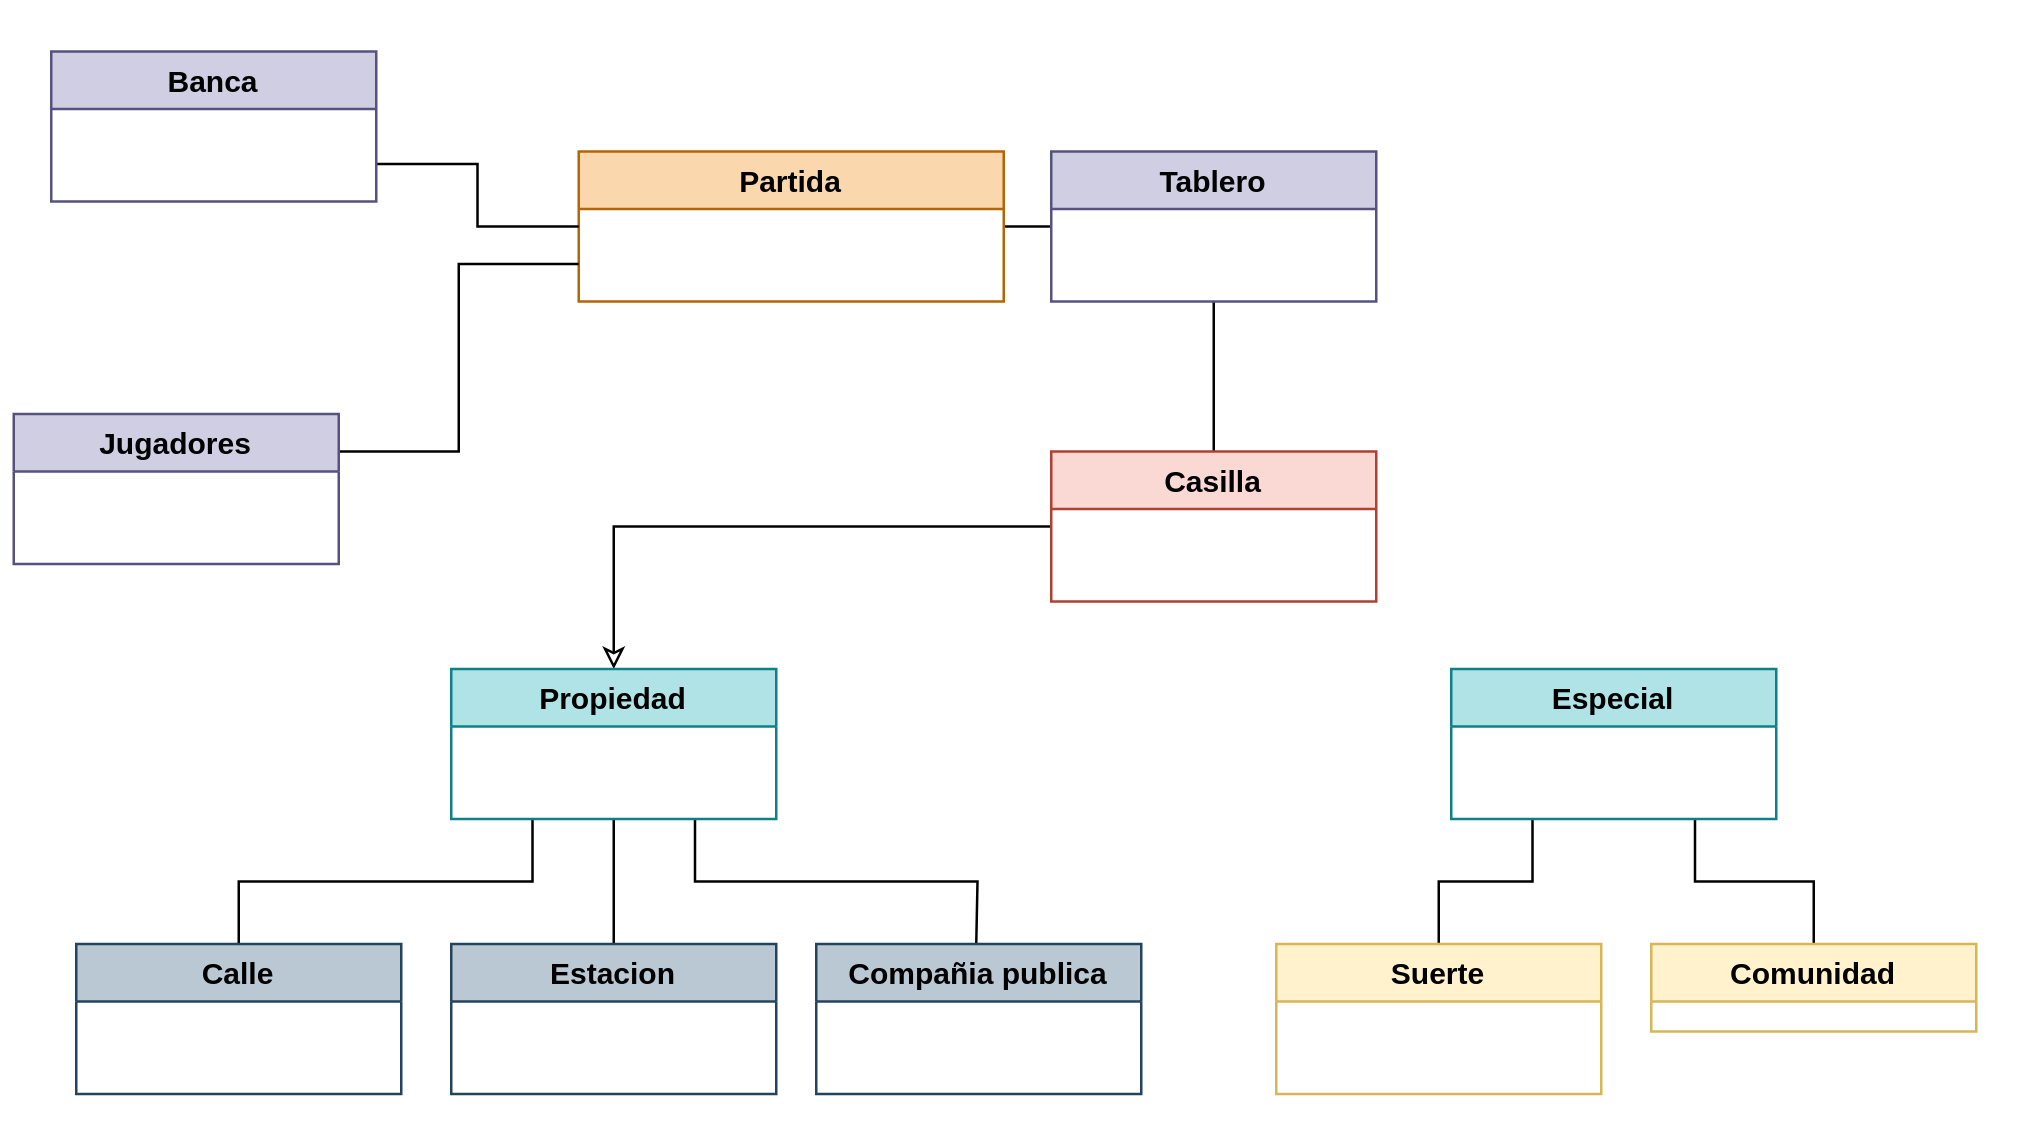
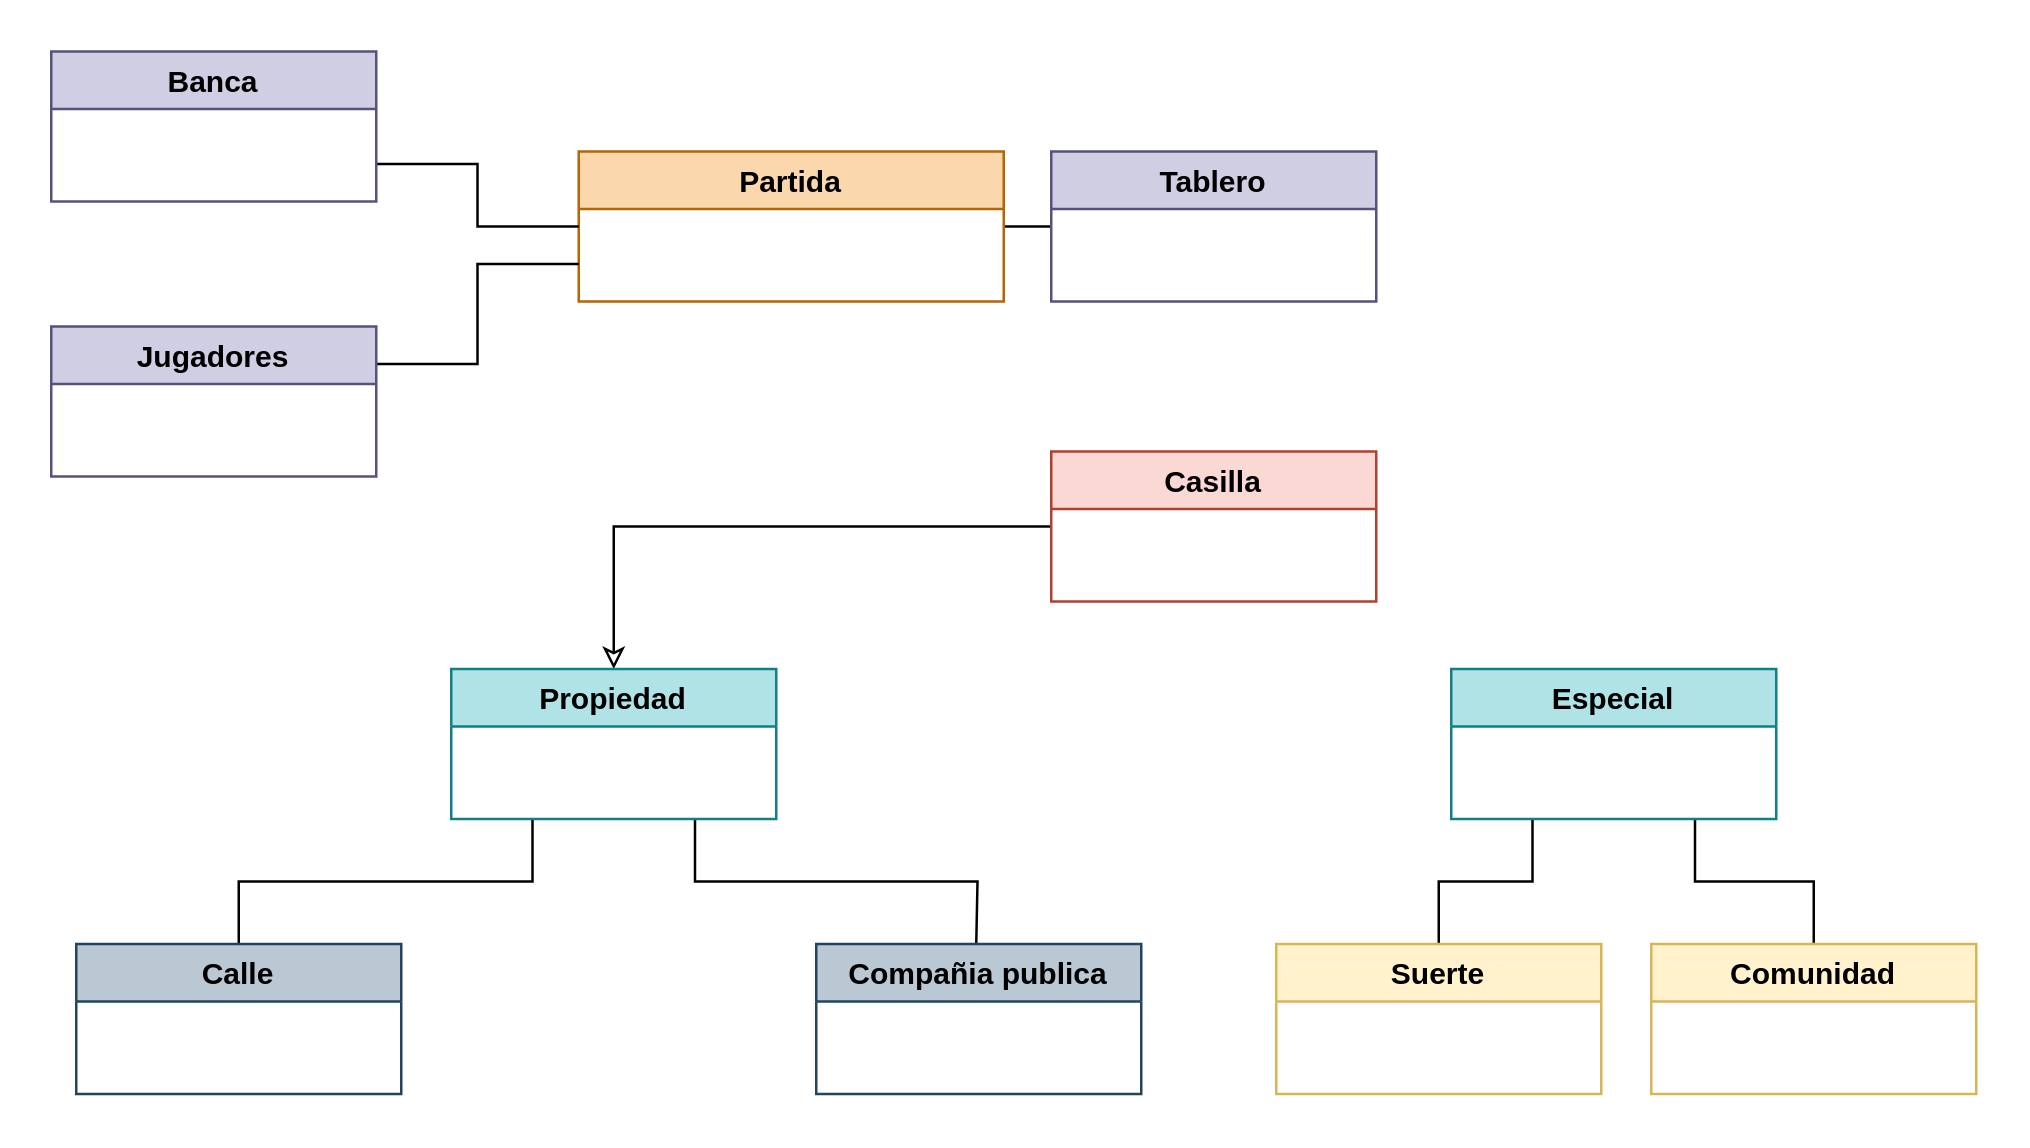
  <mxCell id="0" />
  <mxCell id="1" parent="0" />
  <mxCell id="2" style="edgeStyle=orthogonalEdgeStyle;rounded=0;orthogonalLoop=1;jettySize=auto;html=1;exitX=1;exitY=0.5;exitDx=0;exitDy=0;entryX=0;entryY=0.5;entryDx=0;entryDy=0;endArrow=none;endFill=0;" edge="1" parent="1" source="3" target="5"><mxGeometry relative="1" as="geometry" /></mxCell>
  <mxCell id="3" value="Partida" style="swimlane;fillStyle=auto;fillColor=#fad7ac;strokeColor=#b46504;" vertex="1" parent="1"><mxGeometry x="231" y="60" width="170" height="60" as="geometry" /></mxCell>
- <mxCell id="4" style="edgeStyle=orthogonalEdgeStyle;rounded=0;orthogonalLoop=1;jettySize=auto;html=1;exitX=0.5;exitY=1;exitDx=0;exitDy=0;entryX=0.5;entryY=0;entryDx=0;entryDy=0;endArrow=none;endFill=0;" edge="1" parent="1" source="5" target="7"><mxGeometry relative="1" as="geometry" /></mxCell>
  <mxCell id="5" value="Tablero" style="swimlane;fillColor=#d0cee2;strokeColor=#56517e;" vertex="1" parent="1"><mxGeometry x="420" y="60" width="130" height="60" as="geometry" /></mxCell>
  <mxCell id="6" style="edgeStyle=orthogonalEdgeStyle;rounded=0;orthogonalLoop=1;jettySize=auto;html=1;exitX=0;exitY=0.5;exitDx=0;exitDy=0;entryX=0.5;entryY=0;entryDx=0;entryDy=0;endArrow=classic;endFill=0;" edge="1" parent="1" source="7" target="14"><mxGeometry relative="1" as="geometry" /></mxCell>
  <mxCell id="7" value="Casilla" style="swimlane;fillColor=#fad9d5;strokeColor=#ae4132;" vertex="1" parent="1"><mxGeometry x="420" y="180" width="130" height="60" as="geometry" /></mxCell>
  <mxCell id="8" style="edgeStyle=orthogonalEdgeStyle;rounded=0;orthogonalLoop=1;jettySize=auto;html=1;exitX=0.25;exitY=1;exitDx=0;exitDy=0;entryX=0.5;entryY=0;entryDx=0;entryDy=0;endArrow=none;endFill=0;" edge="1" parent="1" source="10" target="22"><mxGeometry relative="1" as="geometry" /></mxCell>
  <mxCell id="9" style="edgeStyle=orthogonalEdgeStyle;rounded=0;orthogonalLoop=1;jettySize=auto;html=1;exitX=0.75;exitY=1;exitDx=0;exitDy=0;entryX=0.5;entryY=0;entryDx=0;entryDy=0;endArrow=none;endFill=0;" edge="1" parent="1" source="10" target="23"><mxGeometry relative="1" as="geometry" /></mxCell>
  <mxCell id="10" value="Especial" style="swimlane;fillColor=#b0e3e6;strokeColor=#0e8088;" vertex="1" parent="1"><mxGeometry x="580" y="267" width="130" height="60" as="geometry" /></mxCell>
- <mxCell id="11" style="edgeStyle=orthogonalEdgeStyle;rounded=0;orthogonalLoop=1;jettySize=auto;html=1;exitX=0.5;exitY=1;exitDx=0;exitDy=0;entryX=0.5;entryY=0;entryDx=0;entryDy=0;endArrow=none;endFill=0;" edge="1" parent="1" source="14" target="20"><mxGeometry relative="1" as="geometry" /></mxCell>
  <mxCell id="12" style="edgeStyle=orthogonalEdgeStyle;rounded=0;orthogonalLoop=1;jettySize=auto;html=1;exitX=0.25;exitY=1;exitDx=0;exitDy=0;entryX=0.5;entryY=0;entryDx=0;entryDy=0;endArrow=none;endFill=0;" edge="1" parent="1" source="14" target="19"><mxGeometry relative="1" as="geometry" /></mxCell>
  <mxCell id="13" style="edgeStyle=orthogonalEdgeStyle;rounded=0;orthogonalLoop=1;jettySize=auto;html=1;exitX=0.75;exitY=1;exitDx=0;exitDy=0;endArrow=none;endFill=0;" edge="1" parent="1" source="14"><mxGeometry relative="1" as="geometry"><mxPoint x="390" y="377" as="targetPoint" /></mxGeometry></mxCell>
  <mxCell id="14" value="Propiedad" style="swimlane;fillColor=#b0e3e6;strokeColor=#0e8088;" vertex="1" parent="1"><mxGeometry x="180" y="267" width="130" height="60" as="geometry" /></mxCell>
  <mxCell id="15" style="edgeStyle=orthogonalEdgeStyle;rounded=0;orthogonalLoop=1;jettySize=auto;html=1;exitX=1;exitY=0.75;exitDx=0;exitDy=0;entryX=0;entryY=0.5;entryDx=0;entryDy=0;endArrow=none;endFill=0;" edge="1" parent="1" source="16" target="3"><mxGeometry relative="1" as="geometry" /></mxCell>
  <mxCell id="16" value="Banca" style="swimlane;startSize=23;fillColor=#d0cee2;strokeColor=#56517e;" vertex="1" parent="1"><mxGeometry x="20" y="20" width="130" height="60" as="geometry" /></mxCell>
  <mxCell id="17" style="edgeStyle=orthogonalEdgeStyle;rounded=0;orthogonalLoop=1;jettySize=auto;html=1;exitX=1;exitY=0.25;exitDx=0;exitDy=0;entryX=0;entryY=0.75;entryDx=0;entryDy=0;endArrow=none;endFill=0;" edge="1" parent="1" source="18" target="3"><mxGeometry relative="1" as="geometry" /></mxCell>
- <mxCell id="18" value="Jugadores" style="swimlane;fillColor=#d0cee2;strokeColor=#56517e;" vertex="1" parent="1"><mxGeometry x="5" y="165" width="130" height="60" as="geometry" /></mxCell>
+ <mxCell id="18" value="Jugadores" style="swimlane;fillColor=#d0cee2;strokeColor=#56517e;" vertex="1" parent="1"><mxGeometry x="20" y="130" width="130" height="60" as="geometry" /></mxCell>
  <mxCell id="19" value="Calle" style="swimlane;fillColor=#bac8d3;strokeColor=#23445d;" vertex="1" parent="1"><mxGeometry x="30" y="377" width="130" height="60" as="geometry" /></mxCell>
- <mxCell id="20" value="Estacion" style="swimlane;fillColor=#bac8d3;strokeColor=#23445d;" vertex="1" parent="1"><mxGeometry x="180" y="377" width="130" height="60" as="geometry" /></mxCell>
  <mxCell id="21" value="Compañia publica" style="swimlane;fillColor=#bac8d3;strokeColor=#23445d;" vertex="1" parent="1"><mxGeometry x="326" y="377" width="130" height="60" as="geometry" /></mxCell>
  <mxCell id="22" value="Suerte" style="swimlane;fillColor=#fff2cc;strokeColor=#d6b656;" vertex="1" parent="1"><mxGeometry x="510" y="377" width="130" height="60" as="geometry" /></mxCell>
- <mxCell id="23" value="Comunidad" style="swimlane;startSize=23;fillColor=#fff2cc;strokeColor=#d6b656;" vertex="1" parent="1"><mxGeometry x="660" y="377" width="130" height="35" as="geometry" /></mxCell>
+ <mxCell id="23" value="Comunidad" style="swimlane;startSize=23;fillColor=#fff2cc;strokeColor=#d6b656;" vertex="1" parent="1"><mxGeometry x="660" y="377" width="130" height="60" as="geometry" /></mxCell>
